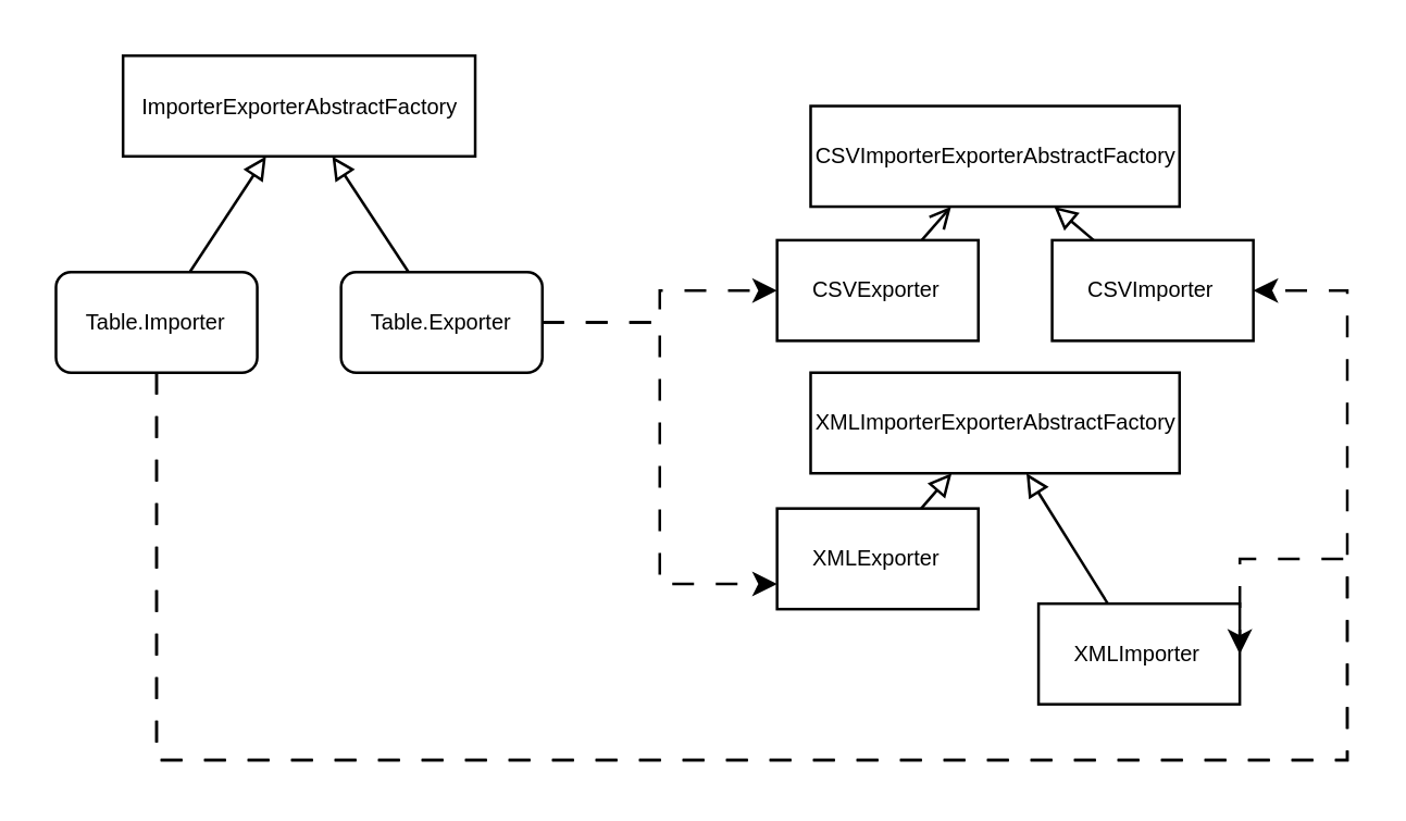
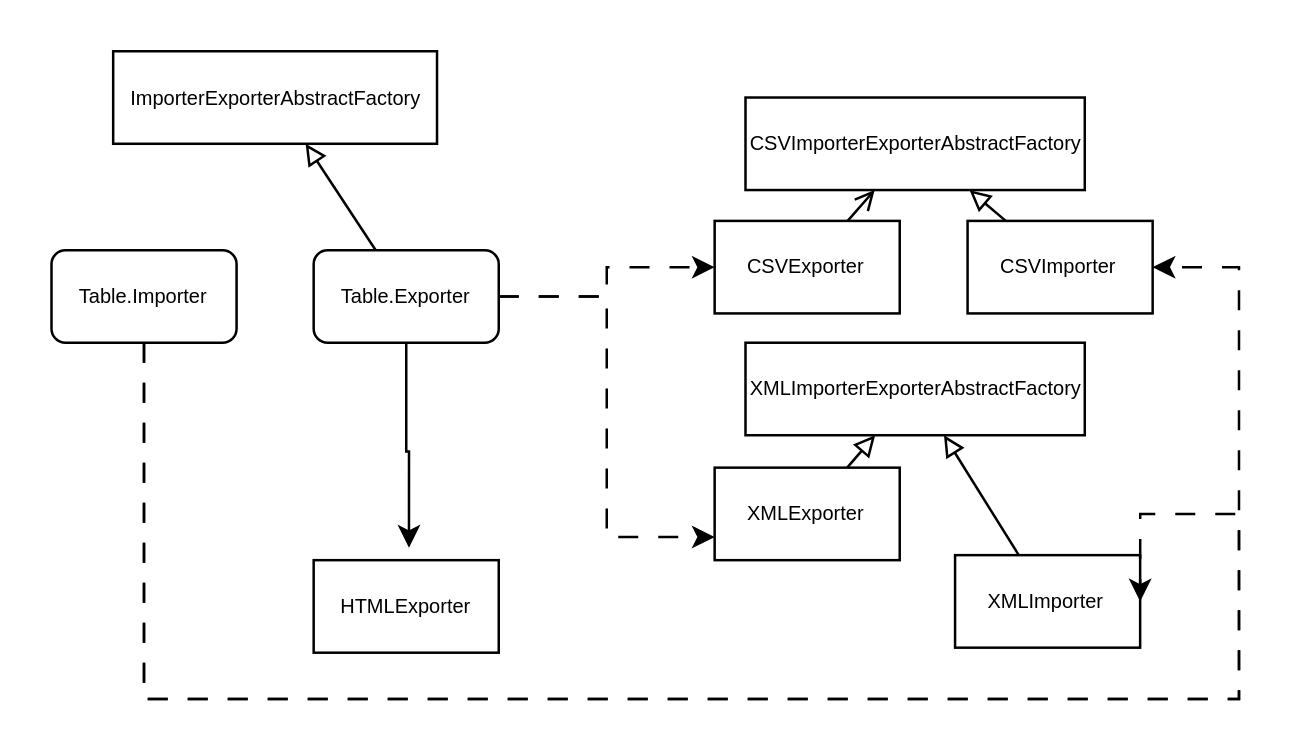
  <mxCell id="0" />
  <mxCell id="1" parent="0" />
  <mxCell id="2" value="" style="group;fontSize=11;" parent="1" vertex="1" connectable="0"><mxGeometry x="20" y="20" width="475" height="259.09" as="geometry" /></mxCell>
  <mxCell id="3" value="ImporterExporterAbstractFactory" style="rounded=0;whiteSpace=wrap;html=1;fontSize=8;" parent="2" vertex="1"><mxGeometry x="24.675" width="129.545" height="37.013" as="geometry" /></mxCell>
  <mxCell id="4" value="Table.Exporter" style="rounded=1;whiteSpace=wrap;html=1;fontSize=8;" parent="2" vertex="1"><mxGeometry x="104.87" y="79.578" width="74.026" height="37.013" as="geometry" /></mxCell>
  <mxCell id="5" value="XMLExporter" style="rounded=0;whiteSpace=wrap;html=1;fontSize=8;" parent="2" vertex="1"><mxGeometry x="265.26" y="166.558" width="74.026" height="37.013" as="geometry" /></mxCell>
  <mxCell id="6" style="edgeStyle=orthogonalEdgeStyle;rounded=0;orthogonalLoop=1;jettySize=auto;html=1;entryX=0;entryY=0.75;entryDx=0;entryDy=0;dashed=1;dashPattern=8 8;" parent="2" source="4" target="5" edge="1"><mxGeometry relative="1" as="geometry" /></mxCell>
  <mxCell id="7" value="XMLImporter" style="rounded=0;whiteSpace=wrap;html=1;fontSize=8;" parent="2" vertex="1"><mxGeometry x="361.429" y="201.558" width="74.026" height="37.013" as="geometry" /></mxCell>
  <mxCell id="8" value="" style="endArrow=block;html=1;rounded=0;endFill=0;" parent="2" source="5" target="17" edge="1"><mxGeometry width="50" height="50" relative="1" as="geometry"><mxPoint x="185.065" y="165.941" as="sourcePoint" /><mxPoint x="215.909" y="135.097" as="targetPoint" /></mxGeometry></mxCell>
  <mxCell id="9" value="" style="endArrow=block;html=1;rounded=0;endFill=0;" parent="2" source="7" target="17" edge="1"><mxGeometry width="50" height="50" relative="1" as="geometry"><mxPoint x="363.961" y="159.772" as="sourcePoint" /><mxPoint x="394.805" y="128.928" as="targetPoint" /></mxGeometry></mxCell>
  <mxCell id="10" style="edgeStyle=orthogonalEdgeStyle;rounded=0;orthogonalLoop=1;jettySize=auto;html=1;entryX=1;entryY=0.5;entryDx=0;entryDy=0;dashed=1;dashPattern=8 8;" parent="2" source="11" target="7" edge="1"><mxGeometry relative="1" as="geometry"><Array as="points"><mxPoint x="37.013" y="259.09" /><mxPoint x="475" y="259.09" /><mxPoint x="475" y="185.064" /></Array></mxGeometry></mxCell>
  <mxCell id="11" value="Table.Importer" style="rounded=1;whiteSpace=wrap;html=1;fontSize=8;" parent="2" vertex="1"><mxGeometry y="79.578" width="74.026" height="37.013" as="geometry" /></mxCell>
  <mxCell id="12" value="CSVImporter" style="rounded=0;whiteSpace=wrap;html=1;fontSize=8;" parent="2" vertex="1"><mxGeometry x="366.429" y="67.857" width="74.026" height="37.013" as="geometry" /></mxCell>
  <mxCell id="13" value="CSVExporter" style="rounded=0;whiteSpace=wrap;html=1;fontSize=8;" parent="2" vertex="1"><mxGeometry x="265.26" y="67.857" width="74.026" height="37.013" as="geometry" /></mxCell>
  <mxCell id="14" value="" style="endArrow=block;html=1;rounded=0;endFill=0;" parent="2" source="12" target="16" edge="1"><mxGeometry width="50" height="50" relative="1" as="geometry"><mxPoint x="-12.338" y="165.941" as="sourcePoint" /><mxPoint x="18.506" y="135.097" as="targetPoint" /></mxGeometry></mxCell>
  <mxCell id="15" value="" style="endArrow=open;html=1;rounded=0;endFill=0;" parent="2" source="13" target="16" edge="1"><mxGeometry width="50" height="50" relative="1" as="geometry"><mxPoint x="166.558" y="159.772" as="sourcePoint" /><mxPoint x="197.403" y="128.928" as="targetPoint" /></mxGeometry></mxCell>
  <mxCell id="16" value="CSVImporterExporterAbstractFactory" style="rounded=0;whiteSpace=wrap;html=1;fontSize=8;" parent="2" vertex="1"><mxGeometry x="277.597" y="18.506" width="135.714" height="37.013" as="geometry" /></mxCell>
  <mxCell id="17" value="XMLImporterExporterAbstractFactory" style="rounded=0;whiteSpace=wrap;html=1;fontSize=8;" parent="2" vertex="1"><mxGeometry x="277.597" y="116.59" width="135.714" height="37.013" as="geometry" /></mxCell>
  <mxCell id="18" style="edgeStyle=orthogonalEdgeStyle;rounded=0;orthogonalLoop=1;jettySize=auto;html=1;entryX=1;entryY=0.5;entryDx=0;entryDy=0;dashed=1;dashPattern=8 8;" parent="2" source="11" target="12" edge="1"><mxGeometry relative="1" as="geometry"><Array as="points"><mxPoint x="37.013" y="259.09" /><mxPoint x="475" y="259.09" /><mxPoint x="475" y="86.363" /></Array></mxGeometry></mxCell>
- <mxCell id="19" value="" style="endArrow=block;html=1;rounded=0;endFill=0;" parent="2" source="11" target="3" edge="1"><mxGeometry width="50" height="50" relative="1" as="geometry"><mxPoint x="55.519" y="74.026" as="sourcePoint" /><mxPoint x="86.364" y="43.182" as="targetPoint" /></mxGeometry></mxCell>
  <mxCell id="20" style="edgeStyle=orthogonalEdgeStyle;rounded=0;orthogonalLoop=1;jettySize=auto;html=1;dashed=1;dashPattern=8 8;" parent="2" source="4" target="13" edge="1"><mxGeometry relative="1" as="geometry" /></mxCell>
  <mxCell id="21" value="" style="endArrow=block;html=1;rounded=0;endFill=0;" parent="2" source="4" target="3" edge="1"><mxGeometry width="50" height="50" relative="1" as="geometry"><mxPoint x="117.208" y="74.026" as="sourcePoint" /><mxPoint x="148.052" y="43.182" as="targetPoint" /></mxGeometry></mxCell>
+ <mxCell id="22" style="edgeStyle=orthogonalEdgeStyle;rounded=0;orthogonalLoop=1;jettySize=auto;html=1;entryX=0.515;entryY=-0.135;entryDx=0;entryDy=0;entryPerimeter=0;" edge="1" parent="2" source="4" target="23"><mxGeometry relative="1" as="geometry"><mxPoint x="141.88" y="180" as="targetPoint" /></mxGeometry></mxCell>
+ <mxCell id="23" value="HTMLExporter" style="rounded=0;whiteSpace=wrap;html=1;fontSize=8;" vertex="1" parent="2"><mxGeometry x="104.87" y="203.568" width="74.026" height="37.013" as="geometry" /></mxCell>
